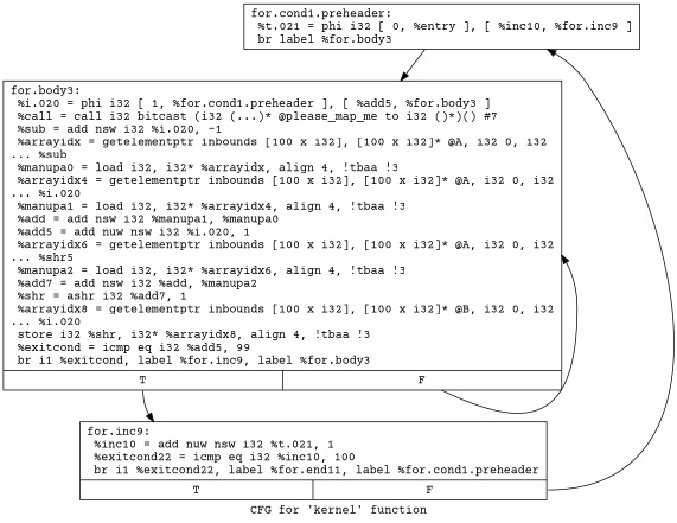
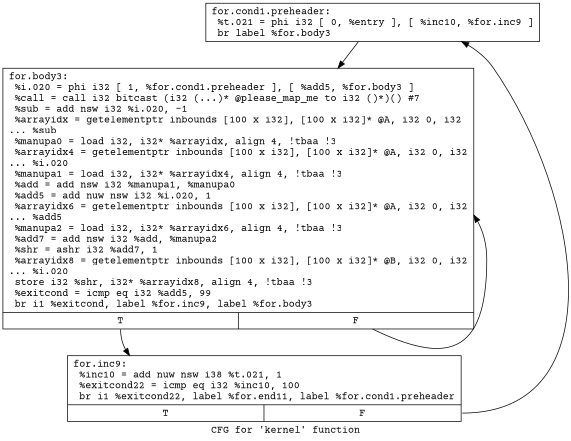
  digraph {
    fontname="Courier Prime"
    label="CFG for 'kernel' function"
    node [fontname="Courier Prime" shape=record]
    edge [fontname="Courier Prime" tailport=s1]
    n1 [label="{for.cond1.preheader:                              \l  %t.021 = phi i32 [ 0, %entry ], [ %inc10, %for.inc9 ]\l  br label %for.body3\l}"]
-   n2 [label="{for.body3:                                        \l  %i.020 = phi i32 [ 1, %for.cond1.preheader ], [ %add5, %for.body3 ]\l  %call = call i32 bitcast (i32 (...)* @please_map_me to i32 ()*)() #7\l  %sub = add nsw i32 %i.020, -1\l  %arrayidx = getelementptr inbounds [100 x i32], [100 x i32]* @A, i32 0, i32\l... %sub\l  %manupa0 = load i32, i32* %arrayidx, align 4, !tbaa !3\l  %arrayidx4 = getelementptr inbounds [100 x i32], [100 x i32]* @A, i32 0, i32\l... %i.020\l  %manupa1 = load i32, i32* %arrayidx4, align 4, !tbaa !3\l  %add = add nsw i32 %manupa1, %manupa0\l  %add5 = add nuw nsw i32 %i.020, 1\l  %arrayidx6 = getelementptr inbounds [100 x i32], [100 x i32]* @A, i32 0, i32\l... %shr5\l  %manupa2 = load i32, i32* %arrayidx6, align 4, !tbaa !3\l  %add7 = add nsw i32 %add, %manupa2\l  %shr = ashr i32 %add7, 1\l  %arrayidx8 = getelementptr inbounds [100 x i32], [100 x i32]* @B, i32 0, i32\l... %i.020\l  store i32 %shr, i32* %arrayidx8, align 4, !tbaa !3\l  %exitcond = icmp eq i32 %add5, 99\l  br i1 %exitcond, label %for.inc9, label %for.body3\l|{<s0>T|<s1>F}}"]
-   n3 [label="{for.inc9:                                         \l  %inc10 = add nuw nsw i32 %t.021, 1\l  %exitcond22 = icmp eq i32 %inc10, 100\l  br i1 %exitcond22, label %for.end11, label %for.cond1.preheader\l|{<s0>T|<s1>F}}"]
+   n2 [label="{for.body3:                                        \l  %i.020 = phi i32 [ 1, %for.cond1.preheader ], [ %add5, %for.body3 ]\l  %call = call i32 bitcast (i32 (...)* @please_map_me to i32 ()*)() #7\l  %sub = add nsw i32 %i.020, -1\l  %arrayidx = getelementptr inbounds [100 x i32], [100 x i32]* @A, i32 0, i32\l... %sub\l  %manupa0 = load i32, i32* %arrayidx, align 4, !tbaa !3\l  %arrayidx4 = getelementptr inbounds [100 x i32], [100 x i32]* @A, i32 0, i32\l... %i.020\l  %manupa1 = load i32, i32* %arrayidx4, align 4, !tbaa !3\l  %add = add nsw i32 %manupa1, %manupa0\l  %add5 = add nuw nsw i32 %i.020, 1\l  %arrayidx6 = getelementptr inbounds [100 x i32], [100 x i32]* @A, i32 0, i32\l... %add5\l  %manupa2 = load i32, i32* %arrayidx6, align 4, !tbaa !3\l  %add7 = add nsw i32 %add, %manupa2\l  %shr = ashr i32 %add7, 1\l  %arrayidx8 = getelementptr inbounds [100 x i32], [100 x i32]* @B, i32 0, i32\l... %i.020\l  store i32 %shr, i32* %arrayidx8, align 4, !tbaa !3\l  %exitcond = icmp eq i32 %add5, 99\l  br i1 %exitcond, label %for.inc9, label %for.body3\l|{<s0>T|<s1>F}}"]
+   n3 [label="{for.inc9:                                         \l  %inc10 = add nuw nsw i38 %t.021, 1\l  %exitcond22 = icmp eq i32 %inc10, 100\l  br i1 %exitcond22, label %for.end11, label %for.cond1.preheader\l|{<s0>T|<s1>F}}"]
    n1 -> n2 [tailport=""]
    n2 -> n2
    n2 -> n3 [tailport=s0]
    n3 -> n1
  }
